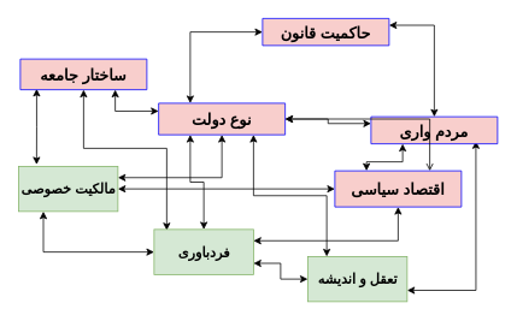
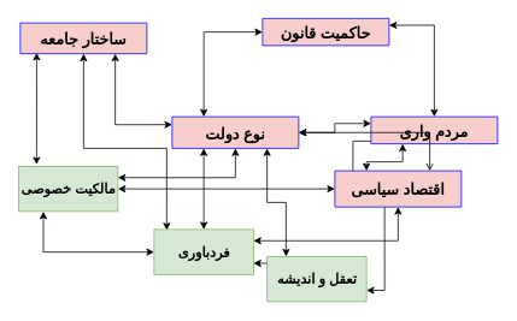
  <mxCell id="0" />
  <mxCell id="1" parent="0" />
  <mxCell id="2" style="edgeStyle=orthogonalEdgeStyle;rounded=0;orthogonalLoop=1;jettySize=auto;html=1;exitX=0.129;exitY=0.971;exitDx=0;exitDy=0;startArrow=classic;startFill=1;fontSize=15;exitPerimeter=0;" edge="1" parent="1" source="5"><mxGeometry relative="1" as="geometry"><mxPoint x="40" y="182" as="targetPoint" /></mxGeometry></mxCell>
  <mxCell id="3" style="edgeStyle=orthogonalEdgeStyle;rounded=0;orthogonalLoop=1;jettySize=auto;html=1;exitX=0.5;exitY=1;exitDx=0;exitDy=0;entryX=0.127;entryY=0.02;entryDx=0;entryDy=0;entryPerimeter=0;startArrow=classic;startFill=1;fontSize=15;" edge="1" parent="1" source="5" target="24"><mxGeometry relative="1" as="geometry"><Array as="points"><mxPoint x="92" y="164" /><mxPoint x="184" y="164" /></Array></mxGeometry></mxCell>
  <mxCell id="4" style="edgeStyle=orthogonalEdgeStyle;rounded=0;orthogonalLoop=1;jettySize=auto;html=1;exitX=0.75;exitY=1;exitDx=0;exitDy=0;entryX=0;entryY=0.25;entryDx=0;entryDy=0;startArrow=classic;startFill=1;fontSize=15;" edge="1" parent="1" source="5" target="17"><mxGeometry relative="1" as="geometry" /></mxCell>
- <mxCell id="5" value="ساختار جامعه" style="swimlane;fontStyle=1;childLayout=stackLayout;horizontal=1;startSize=34;fillColor=#f8cecc;horizontalStack=0;resizeParent=1;resizeParentMax=0;resizeLast=0;collapsible=1;marginBottom=0;fontSize=17;align=center;labelBorderColor=none;strokeColor=#0000FF;" vertex="1" parent="1"><mxGeometry x="22" y="65" width="140" height="34" as="geometry" /></mxCell>
+ <mxCell id="5" value="ساختار جامعه" style="swimlane;fontStyle=1;childLayout=stackLayout;horizontal=1;startSize=34;fillColor=#f8cecc;horizontalStack=0;resizeParent=1;resizeParentMax=0;resizeLast=0;collapsible=1;marginBottom=0;fontSize=17;align=center;labelBorderColor=none;strokeColor=#0000FF;" vertex="1" parent="1"><mxGeometry x="22" y="25" width="140" height="34" as="geometry" /></mxCell>
  <mxCell id="6" style="edgeStyle=orthogonalEdgeStyle;rounded=0;orthogonalLoop=1;jettySize=auto;html=1;exitX=0;exitY=0.25;exitDx=0;exitDy=0;startArrow=classic;startFill=1;fontSize=15;" edge="1" parent="1" source="9" target="17"><mxGeometry relative="1" as="geometry"><mxPoint x="270" y="124" as="targetPoint" /></mxGeometry></mxCell>
  <mxCell id="7" style="edgeStyle=orthogonalEdgeStyle;rounded=0;orthogonalLoop=1;jettySize=auto;html=1;exitX=0.829;exitY=0.9;exitDx=0;exitDy=0;entryX=1;entryY=0.75;entryDx=0;entryDy=0;startArrow=classic;startFill=1;fontSize=15;exitPerimeter=0;" edge="1" parent="1" source="9" target="25"><mxGeometry relative="1" as="geometry" /></mxCell>
  <mxCell id="8" style="edgeStyle=orthogonalEdgeStyle;rounded=0;orthogonalLoop=1;jettySize=auto;html=1;exitX=0.25;exitY=1;exitDx=0;exitDy=0;entryX=0.25;entryY=0;entryDx=0;entryDy=0;startArrow=classic;startFill=1;fontSize=15;" edge="1" parent="1" source="9" target="20"><mxGeometry relative="1" as="geometry" /></mxCell>
  <mxCell id="9" value="مردم واری" style="swimlane;fontStyle=1;childLayout=stackLayout;horizontal=1;startSize=30;fillColor=#f8cecc;horizontalStack=0;resizeParent=1;resizeParentMax=0;resizeLast=0;collapsible=1;marginBottom=0;fontSize=17;align=center;labelBorderColor=none;strokeColor=#0000FF;" vertex="1" parent="1"><mxGeometry x="410" y="129" width="140" height="30" as="geometry" /></mxCell>
  <mxCell id="10" style="edgeStyle=orthogonalEdgeStyle;rounded=0;orthogonalLoop=1;jettySize=auto;html=1;exitX=1;exitY=0.25;exitDx=0;exitDy=0;startArrow=classic;startFill=1;fontSize=15;" edge="1" parent="1" source="11" target="9"><mxGeometry relative="1" as="geometry" /></mxCell>
  <mxCell id="11" value="حاکمیت قانون" style="swimlane;fontStyle=1;childLayout=stackLayout;horizontal=1;startSize=30;fillColor=#f8cecc;horizontalStack=0;resizeParent=1;resizeParentMax=0;resizeLast=0;collapsible=1;marginBottom=0;fontSize=17;align=center;labelBorderColor=none;strokeColor=#0000FF;" vertex="1" parent="1"><mxGeometry x="290" y="20" width="140" height="30" as="geometry" /></mxCell>
  <mxCell id="12" style="edgeStyle=orthogonalEdgeStyle;rounded=0;orthogonalLoop=1;jettySize=auto;html=1;exitX=1;exitY=0.5;exitDx=0;exitDy=0;entryX=0.75;entryY=0;entryDx=0;entryDy=0;startArrow=classic;startFill=1;fontSize=15;endArrow=open;" edge="1" parent="1" source="17" target="20"><mxGeometry relative="1" as="geometry" /></mxCell>
  <mxCell id="13" style="edgeStyle=orthogonalEdgeStyle;rounded=0;orthogonalLoop=1;jettySize=auto;html=1;exitX=0.25;exitY=0;exitDx=0;exitDy=0;entryX=0;entryY=0.5;entryDx=0;entryDy=0;startArrow=classic;startFill=1;fontSize=15;" edge="1" parent="1" source="17" target="11"><mxGeometry relative="1" as="geometry" /></mxCell>
  <mxCell id="14" style="edgeStyle=orthogonalEdgeStyle;rounded=0;orthogonalLoop=1;jettySize=auto;html=1;exitX=0.5;exitY=1;exitDx=0;exitDy=0;entryX=1;entryY=0.25;entryDx=0;entryDy=0;startArrow=classic;startFill=1;fontSize=15;" edge="1" parent="1" source="17" target="22"><mxGeometry relative="1" as="geometry" /></mxCell>
  <mxCell id="15" style="edgeStyle=orthogonalEdgeStyle;rounded=0;orthogonalLoop=1;jettySize=auto;html=1;exitX=0.25;exitY=1;exitDx=0;exitDy=0;entryX=0.5;entryY=0;entryDx=0;entryDy=0;startArrow=classic;startFill=1;fontSize=15;" edge="1" parent="1" source="17" target="24"><mxGeometry relative="1" as="geometry" /></mxCell>
  <mxCell id="16" style="edgeStyle=orthogonalEdgeStyle;rounded=0;orthogonalLoop=1;jettySize=auto;html=1;exitX=0.75;exitY=1;exitDx=0;exitDy=0;entryX=0.191;entryY=0;entryDx=0;entryDy=0;entryPerimeter=0;startArrow=classic;startFill=1;fontSize=15;" edge="1" parent="1" source="17" target="25"><mxGeometry relative="1" as="geometry" /></mxCell>
- <mxCell id="17" value="نوع دولت" style="swimlane;fontStyle=1;childLayout=stackLayout;horizontal=1;startSize=35;fillColor=#f8cecc;horizontalStack=0;resizeParent=1;resizeParentMax=0;resizeLast=0;collapsible=1;marginBottom=0;fontSize=17;align=center;labelBorderColor=none;strokeColor=#0000FF;" vertex="1" parent="1"><mxGeometry x="175" y="114" width="140" height="35" as="geometry" /></mxCell>
+ <mxCell id="17" value="نوع دولت" style="swimlane;fontStyle=1;childLayout=stackLayout;horizontal=1;startSize=35;fillColor=#f8cecc;horizontalStack=0;resizeParent=1;resizeParentMax=0;resizeLast=0;collapsible=1;marginBottom=0;fontSize=17;align=center;labelBorderColor=none;strokeColor=#0000FF;" vertex="1" parent="1"><mxGeometry x="190" y="129" width="140" height="35" as="geometry" /></mxCell>
  <mxCell id="18" style="edgeStyle=orthogonalEdgeStyle;rounded=0;orthogonalLoop=1;jettySize=auto;html=1;exitX=0.5;exitY=1;exitDx=0;exitDy=0;entryX=1;entryY=0.25;entryDx=0;entryDy=0;fontSize=15;startArrow=classic;startFill=1;" edge="1" parent="1" source="20" target="24"><mxGeometry relative="1" as="geometry" /></mxCell>
  <mxCell id="19" style="edgeStyle=orthogonalEdgeStyle;rounded=0;orthogonalLoop=1;jettySize=auto;html=1;exitX=0;exitY=0.5;exitDx=0;exitDy=0;entryX=1;entryY=0.5;entryDx=0;entryDy=0;startArrow=classic;startFill=1;fontSize=15;" edge="1" parent="1" source="20" target="22"><mxGeometry relative="1" as="geometry" /></mxCell>
  <mxCell id="20" value="اقتصاد سیاسی" style="swimlane;fontStyle=1;childLayout=stackLayout;horizontal=1;startSize=40;fillColor=#f8cecc;horizontalStack=0;resizeParent=1;resizeParentMax=0;resizeLast=0;collapsible=1;marginBottom=0;fontSize=17;align=center;labelBorderColor=none;strokeColor=#0000FF;" vertex="1" parent="1"><mxGeometry x="370" y="189" width="140" height="40" as="geometry" /></mxCell>
  <mxCell id="21" style="edgeStyle=orthogonalEdgeStyle;rounded=0;orthogonalLoop=1;jettySize=auto;html=1;exitX=0.25;exitY=1;exitDx=0;exitDy=0;fontSize=15;entryX=0;entryY=0.5;entryDx=0;entryDy=0;startArrow=classic;startFill=1;" edge="1" parent="1" source="22" target="24"><mxGeometry relative="1" as="geometry"><mxPoint x="90" y="324" as="targetPoint" /></mxGeometry></mxCell>
  <mxCell id="22" value="مالکیت خصوصی" style="html=1;strokeColor=#82b366;fontSize=15;align=center;fillColor=#d5e8d4;fontStyle=1" vertex="1" parent="1"><mxGeometry x="20" y="184" width="110" height="50" as="geometry" /></mxCell>
  <mxCell id="23" style="edgeStyle=orthogonalEdgeStyle;rounded=0;orthogonalLoop=1;jettySize=auto;html=1;exitX=1;exitY=0.75;exitDx=0;exitDy=0;startArrow=classic;startFill=1;fontSize=15;" edge="1" parent="1" source="24" target="25"><mxGeometry relative="1" as="geometry" /></mxCell>
  <mxCell id="24" value="فردباوری" style="html=1;strokeColor=#82b366;fontSize=15;align=center;fillColor=#d5e8d4;fontStyle=1" vertex="1" parent="1"><mxGeometry x="170" y="254" width="110" height="50" as="geometry" /></mxCell>
- <mxCell id="25" value="تعقل و اندیشه" style="html=1;strokeColor=#82b366;fontSize=15;align=center;fillColor=#d5e8d4;fontStyle=1" vertex="1" parent="1"><mxGeometry x="340" y="284" width="110" height="50" as="geometry" /></mxCell>
+ <mxCell id="25" value="تعقل و اندیشه" style="html=1;strokeColor=#82b366;fontSize=15;align=center;fillColor=#d5e8d4;fontStyle=1" vertex="1" parent="1"><mxGeometry x="295" y="284" width="110" height="50" as="geometry" /></mxCell>
